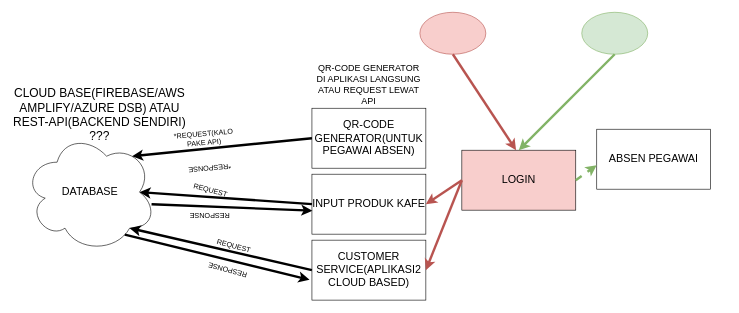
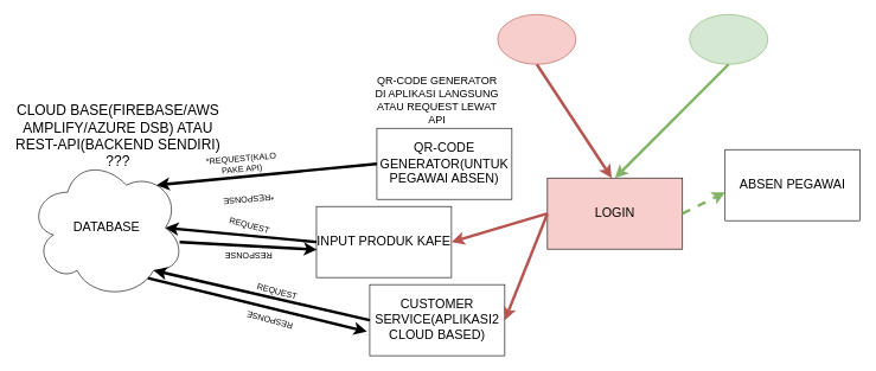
  <mxCell id="0" />
  <mxCell id="1" parent="0" />
  <mxCell id="2" value="" style="ellipse;whiteSpace=wrap;html=1;fillColor=#f8cecc;strokeColor=#b85450;" vertex="1" parent="1"><mxGeometry x="699" y="20" width="110" height="70" as="geometry" /></mxCell>
  <mxCell id="3" value="" style="ellipse;whiteSpace=wrap;html=1;fillColor=#d5e8d4;strokeColor=#82b366;" vertex="1" parent="1"><mxGeometry x="969" y="20" width="110" height="70" as="geometry" /></mxCell>
  <mxCell id="4" value="&lt;font style=&quot;font-size: 18px&quot;&gt;LOGIN&lt;/font&gt;" style="rounded=0;whiteSpace=wrap;html=1;fillColor=#f8cecc;" vertex="1" parent="1"><mxGeometry x="769" y="250" width="190" height="100" as="geometry" /></mxCell>
  <mxCell id="5" value="" style="endArrow=classic;html=1;exitX=0.5;exitY=1;exitDx=0;exitDy=0;fillColor=#f8cecc;strokeColor=#b85450;strokeWidth=4;entryX=0.476;entryY=0;entryDx=0;entryDy=0;entryPerimeter=0;" edge="1" parent="1" source="2" target="4"><mxGeometry width="50" height="50" relative="1" as="geometry"><mxPoint x="899" y="340" as="sourcePoint" /><mxPoint x="869" y="260" as="targetPoint" /></mxGeometry></mxCell>
  <mxCell id="6" value="" style="endArrow=classic;html=1;exitX=0.5;exitY=1;exitDx=0;exitDy=0;fillColor=#d5e8d4;strokeColor=#82b366;entryX=0.5;entryY=0;entryDx=0;entryDy=0;strokeWidth=4;" edge="1" parent="1" source="3" target="4"><mxGeometry width="50" height="50" relative="1" as="geometry"><mxPoint x="834" y="200" as="sourcePoint" /><mxPoint x="879" y="270" as="targetPoint" /></mxGeometry></mxCell>
- <mxCell id="7" value="&lt;font style=&quot;font-size: 18px&quot;&gt;QR-CODE GENERATOR(UNTUK PEGAWAI ABSEN)&lt;/font&gt;" style="rounded=0;whiteSpace=wrap;html=1;" vertex="1" parent="1"><mxGeometry x="519" y="180" width="190" height="100" as="geometry" /></mxCell>
- <mxCell id="8" value="&lt;span style=&quot;font-size: 18px&quot;&gt;INPUT PRODUK KAFE&lt;/span&gt;" style="rounded=0;whiteSpace=wrap;html=1;" vertex="1" parent="1"><mxGeometry x="519" y="290" width="190" height="100" as="geometry" /></mxCell>
+ <mxCell id="7" value="&lt;font style=&quot;font-size: 18px&quot;&gt;QR-CODE GENERATOR(UNTUK PEGAWAI ABSEN)&lt;/font&gt;" style="rounded=0;whiteSpace=wrap;html=1;" vertex="1" parent="1"><mxGeometry x="529" y="180" width="190" height="100" as="geometry" /></mxCell>
+ <mxCell id="8" value="&lt;span style=&quot;font-size: 18px&quot;&gt;INPUT PRODUK KAFE&lt;/span&gt;" style="rounded=0;whiteSpace=wrap;html=1;" vertex="1" parent="1"><mxGeometry x="444" y="290" width="190" height="100" as="geometry" /></mxCell>
  <mxCell id="9" value="" style="endArrow=classic;html=1;fillColor=#f8cecc;strokeColor=#b85450;strokeWidth=4;entryX=1;entryY=0.5;entryDx=0;entryDy=0;" edge="1" parent="1" target="8"><mxGeometry width="50" height="50" relative="1" as="geometry"><mxPoint x="769" y="300" as="sourcePoint" /><mxPoint x="719" y="240" as="targetPoint" /></mxGeometry></mxCell>
  <mxCell id="10" value="&lt;span style=&quot;font-size: 18px&quot;&gt;CUSTOMER SERVICE(APLIKASI2 CLOUD BASED)&lt;/span&gt;" style="rounded=0;whiteSpace=wrap;html=1;" vertex="1" parent="1"><mxGeometry x="519" y="400" width="190" height="100" as="geometry" /></mxCell>
  <mxCell id="11" value="" style="endArrow=classic;html=1;fillColor=#f8cecc;strokeColor=#b85450;strokeWidth=4;entryX=1;entryY=0.5;entryDx=0;entryDy=0;exitX=0;exitY=0.5;exitDx=0;exitDy=0;" edge="1" parent="1" source="4" target="10"><mxGeometry width="50" height="50" relative="1" as="geometry"><mxPoint x="779" y="310" as="sourcePoint" /><mxPoint x="719" y="350" as="targetPoint" /></mxGeometry></mxCell>
- <mxCell id="12" value="&lt;span style=&quot;font-size: 18px&quot;&gt;ABSEN PEGAWAI&lt;/span&gt;" style="rounded=0;whiteSpace=wrap;html=1;" vertex="1" parent="1"><mxGeometry x="994" y="215" width="190" height="100" as="geometry" /></mxCell>
+ <mxCell id="12" value="&lt;span style=&quot;font-size: 18px&quot;&gt;ABSEN PEGAWAI&lt;/span&gt;" style="rounded=0;whiteSpace=wrap;html=1;" vertex="1" parent="1"><mxGeometry x="1019" y="210" width="190" height="100" as="geometry" /></mxCell>
  <mxCell id="13" value="" style="endArrow=classic;html=1;exitX=1;exitY=0.5;exitDx=0;exitDy=0;fillColor=#d5e8d4;strokeColor=#82b366;entryX=0;entryY=0.601;entryDx=0;entryDy=0;strokeWidth=4;entryPerimeter=0;dashed=1;" edge="1" parent="1" source="4" target="12"><mxGeometry width="50" height="50" relative="1" as="geometry"><mxPoint x="1034" y="100" as="sourcePoint" /><mxPoint x="874" y="260" as="targetPoint" /></mxGeometry></mxCell>
  <mxCell id="14" value="&lt;font style=&quot;font-size: 18px&quot;&gt;DATABASE&lt;/font&gt;" style="ellipse;shape=cloud;whiteSpace=wrap;html=1;" vertex="1" parent="1"><mxGeometry x="39" y="220" width="220" height="200" as="geometry" /></mxCell>
  <mxCell id="15" value="&lt;font style=&quot;font-size: 20px&quot;&gt;CLOUD BASE(FIREBASE/AWS AMPLIFY/AZURE DSB) ATAU REST-API(BACKEND SENDIRI) ???&lt;/font&gt;" style="text;html=1;strokeColor=none;fillColor=none;align=center;verticalAlign=middle;whiteSpace=wrap;rounded=0;" vertex="1" parent="1"><mxGeometry x="20" y="180" width="290" height="20" as="geometry" /></mxCell>
  <mxCell id="16" value="" style="endArrow=classic;html=1;strokeWidth=4;entryX=0.875;entryY=0.5;entryDx=0;entryDy=0;entryPerimeter=0;exitX=0;exitY=0.5;exitDx=0;exitDy=0;" edge="1" parent="1" source="8" target="14"><mxGeometry width="50" height="50" relative="1" as="geometry"><mxPoint x="449" y="300" as="sourcePoint" /><mxPoint x="499" y="250" as="targetPoint" /></mxGeometry></mxCell>
  <mxCell id="17" value="" style="endArrow=classic;html=1;strokeWidth=4;exitX=0.966;exitY=0.601;exitDx=0;exitDy=0;exitPerimeter=0;entryX=0.004;entryY=0.608;entryDx=0;entryDy=0;entryPerimeter=0;" edge="1" parent="1" source="14" target="8"><mxGeometry width="50" height="50" relative="1" as="geometry"><mxPoint x="529" y="350" as="sourcePoint" /><mxPoint x="399" y="450" as="targetPoint" /></mxGeometry></mxCell>
  <mxCell id="18" value="REQUEST" style="text;html=1;strokeColor=none;fillColor=none;align=center;verticalAlign=middle;whiteSpace=wrap;rounded=0;rotation=15;" vertex="1" parent="1"><mxGeometry x="330" y="307" width="40" height="20" as="geometry" /></mxCell>
  <mxCell id="19" value="RESPONSE" style="text;html=1;strokeColor=none;fillColor=none;align=center;verticalAlign=middle;whiteSpace=wrap;rounded=0;rotation=-180;" vertex="1" parent="1"><mxGeometry x="329" y="350" width="40" height="20" as="geometry" /></mxCell>
  <mxCell id="20" value="" style="endArrow=classic;html=1;strokeWidth=4;exitX=0;exitY=0.5;exitDx=0;exitDy=0;" edge="1" parent="1" source="7"><mxGeometry width="50" height="50" relative="1" as="geometry"><mxPoint x="529" y="350" as="sourcePoint" /><mxPoint x="219" y="260" as="targetPoint" /></mxGeometry></mxCell>
  <mxCell id="21" value="*REQUEST(KALO PAKE API)" style="text;html=1;strokeColor=none;fillColor=none;align=center;verticalAlign=middle;whiteSpace=wrap;rounded=0;rotation=-5;" vertex="1" parent="1"><mxGeometry x="319" y="220" width="40" height="20" as="geometry" /></mxCell>
  <mxCell id="22" value="*RESPONSE" style="text;html=1;strokeColor=none;fillColor=none;align=center;verticalAlign=middle;whiteSpace=wrap;rounded=0;rotation=-185;" vertex="1" parent="1"><mxGeometry x="329" y="270" width="40" height="20" as="geometry" /></mxCell>
  <mxCell id="23" value="" style="endArrow=classic;html=1;strokeWidth=4;entryX=0.8;entryY=0.8;entryDx=0;entryDy=0;entryPerimeter=0;exitX=0;exitY=0.5;exitDx=0;exitDy=0;" edge="1" parent="1" source="10" target="14"><mxGeometry width="50" height="50" relative="1" as="geometry"><mxPoint x="529" y="350" as="sourcePoint" /><mxPoint x="241.5" y="330" as="targetPoint" /></mxGeometry></mxCell>
  <mxCell id="24" value="REQUEST" style="text;html=1;strokeColor=none;fillColor=none;align=center;verticalAlign=middle;whiteSpace=wrap;rounded=0;rotation=15;" vertex="1" parent="1"><mxGeometry x="369" y="400" width="40" height="20" as="geometry" /></mxCell>
  <mxCell id="25" value="" style="endArrow=classic;html=1;strokeWidth=4;exitX=0.763;exitY=0.854;exitDx=0;exitDy=0;exitPerimeter=0;entryX=-0.021;entryY=0.661;entryDx=0;entryDy=0;entryPerimeter=0;" edge="1" parent="1" source="14" target="10"><mxGeometry width="50" height="50" relative="1" as="geometry"><mxPoint x="261.52" y="350.2" as="sourcePoint" /><mxPoint x="529.76" y="360.8" as="targetPoint" /></mxGeometry></mxCell>
  <mxCell id="26" value="RESPONSE" style="text;html=1;strokeColor=none;fillColor=none;align=center;verticalAlign=middle;whiteSpace=wrap;rounded=0;rotation=-165;" vertex="1" parent="1"><mxGeometry x="359" y="440" width="40" height="20" as="geometry" /></mxCell>
  <mxCell id="27" value="&lt;font style=&quot;font-size: 15px&quot;&gt;QR-CODE GENERATOR DI APLIKASI LANGSUNG ATAU REQUEST LEWAT API&lt;/font&gt;" style="text;html=1;strokeColor=none;fillColor=none;align=center;verticalAlign=middle;whiteSpace=wrap;rounded=0;" vertex="1" parent="1"><mxGeometry x="524" y="130" width="180" height="20" as="geometry" /></mxCell>
